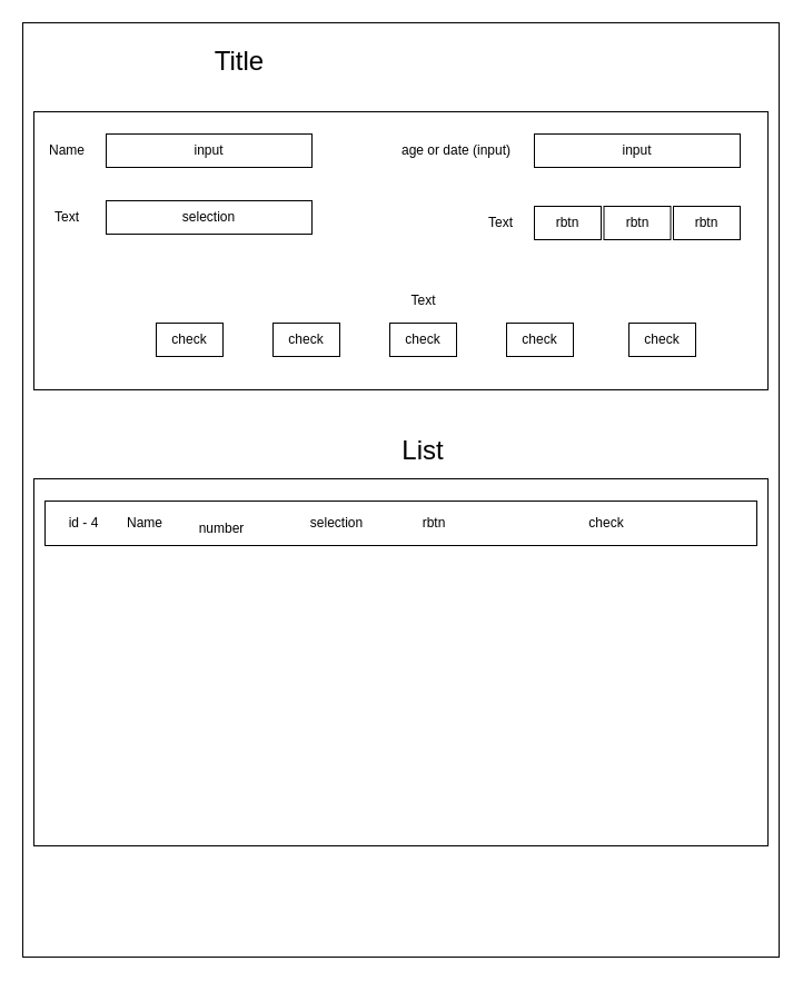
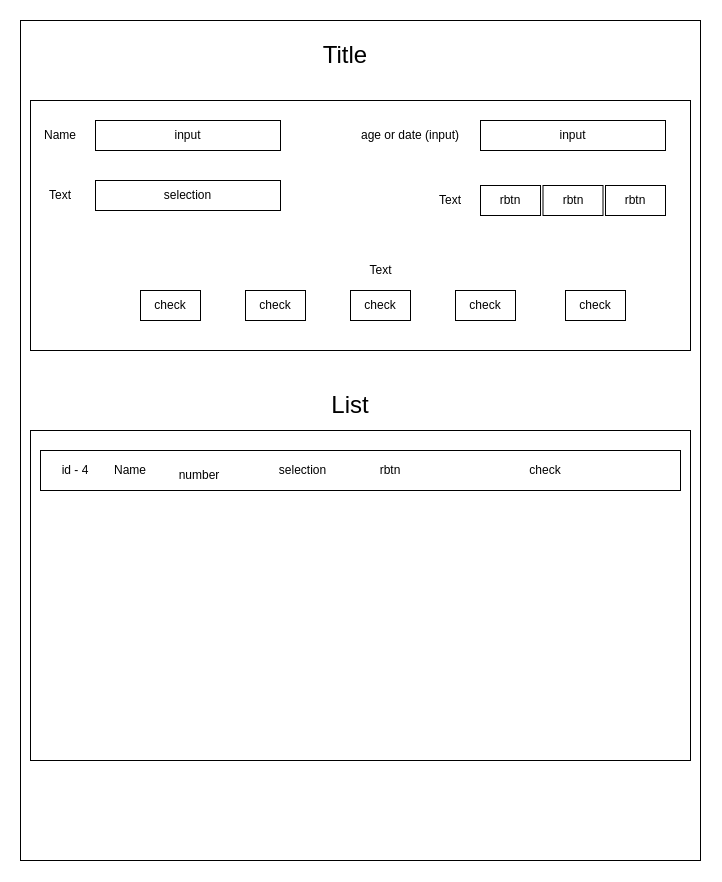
  <mxCell id="0" />
  <mxCell id="1" parent="0" />
  <mxCell id="2" value="" style="rounded=0;whiteSpace=wrap;html=1;" vertex="1" parent="1"><mxGeometry x="20" y="20" width="680" height="840" as="geometry" /></mxCell>
- <mxCell id="3" value="&lt;font style=&quot;font-size: 24px&quot;&gt;Title&lt;/font&gt;" style="text;html=1;strokeColor=none;fillColor=none;align=center;verticalAlign=middle;whiteSpace=wrap;rounded=0;" vertex="1" parent="1"><mxGeometry x="140" y="30" width="150" height="50" as="geometry" /></mxCell>
+ <mxCell id="3" value="&lt;font style=&quot;font-size: 24px&quot;&gt;Title&lt;/font&gt;" style="text;html=1;strokeColor=none;fillColor=none;align=center;verticalAlign=middle;whiteSpace=wrap;rounded=0;" vertex="1" parent="1"><mxGeometry x="270" y="30" width="150" height="50" as="geometry" /></mxCell>
  <mxCell id="4" value="" style="rounded=0;whiteSpace=wrap;html=1;" vertex="1" parent="1"><mxGeometry x="30" y="100" width="660" height="250" as="geometry" /></mxCell>
  <mxCell id="5" value="input" style="rounded=0;whiteSpace=wrap;html=1;" vertex="1" parent="1"><mxGeometry x="95" y="120" width="185" height="30" as="geometry" /></mxCell>
  <mxCell id="6" value="age or date (input)" style="text;html=1;strokeColor=none;fillColor=none;align=center;verticalAlign=middle;whiteSpace=wrap;rounded=0;" vertex="1" parent="1"><mxGeometry x="350" y="125" width="120" height="20" as="geometry" /></mxCell>
  <mxCell id="7" value="input" style="rounded=0;whiteSpace=wrap;html=1;" vertex="1" parent="1"><mxGeometry x="480" y="120" width="185" height="30" as="geometry" /></mxCell>
  <mxCell id="8" value="Name" style="text;html=1;strokeColor=none;fillColor=none;align=center;verticalAlign=middle;whiteSpace=wrap;rounded=0;" vertex="1" parent="1"><mxGeometry x="40" y="125" width="40" height="20" as="geometry" /></mxCell>
  <mxCell id="9" value="selection" style="rounded=0;whiteSpace=wrap;html=1;" vertex="1" parent="1"><mxGeometry x="95" y="180" width="185" height="30" as="geometry" /></mxCell>
  <mxCell id="10" value="Text" style="text;html=1;strokeColor=none;fillColor=none;align=center;verticalAlign=middle;whiteSpace=wrap;rounded=0;" vertex="1" parent="1"><mxGeometry x="40" y="185" width="40" height="20" as="geometry" /></mxCell>
  <mxCell id="11" value="rbtn" style="rounded=0;whiteSpace=wrap;html=1;" vertex="1" parent="1"><mxGeometry x="480" y="185" width="60" height="30" as="geometry" /></mxCell>
  <mxCell id="12" value="rbtn" style="rounded=0;whiteSpace=wrap;html=1;" vertex="1" parent="1"><mxGeometry x="542.5" y="185" width="60" height="30" as="geometry" /></mxCell>
  <mxCell id="13" value="rbtn" style="rounded=0;whiteSpace=wrap;html=1;" vertex="1" parent="1"><mxGeometry x="605" y="185" width="60" height="30" as="geometry" /></mxCell>
  <mxCell id="14" value="Text" style="text;html=1;strokeColor=none;fillColor=none;align=center;verticalAlign=middle;whiteSpace=wrap;rounded=0;" vertex="1" parent="1"><mxGeometry x="430" y="190" width="40" height="20" as="geometry" /></mxCell>
  <mxCell id="15" value="check" style="rounded=0;whiteSpace=wrap;html=1;" vertex="1" parent="1"><mxGeometry x="565" y="290" width="60" height="30" as="geometry" /></mxCell>
  <mxCell id="16" value="check" style="rounded=0;whiteSpace=wrap;html=1;" vertex="1" parent="1"><mxGeometry x="140" y="290" width="60" height="30" as="geometry" /></mxCell>
  <mxCell id="17" value="check" style="rounded=0;whiteSpace=wrap;html=1;" vertex="1" parent="1"><mxGeometry x="245" y="290" width="60" height="30" as="geometry" /></mxCell>
  <mxCell id="18" value="check" style="rounded=0;whiteSpace=wrap;html=1;" vertex="1" parent="1"><mxGeometry x="350" y="290" width="60" height="30" as="geometry" /></mxCell>
  <mxCell id="19" value="check" style="rounded=0;whiteSpace=wrap;html=1;" vertex="1" parent="1"><mxGeometry x="455" y="290" width="60" height="30" as="geometry" /></mxCell>
  <mxCell id="20" value="Text" style="text;html=1;strokeColor=none;fillColor=none;align=center;verticalAlign=middle;whiteSpace=wrap;rounded=0;" vertex="1" parent="1"><mxGeometry x="177.5" y="260" width="405" height="20" as="geometry" /></mxCell>
  <mxCell id="21" value="" style="rounded=0;whiteSpace=wrap;html=1;" vertex="1" parent="1"><mxGeometry x="30" y="430" width="660" height="330" as="geometry" /></mxCell>
- <mxCell id="22" value="&lt;font style=&quot;font-size: 24px&quot;&gt;List&lt;/font&gt;" style="text;html=1;strokeColor=none;fillColor=none;align=center;verticalAlign=middle;whiteSpace=wrap;rounded=0;" vertex="1" parent="1"><mxGeometry x="320" y="390" width="120" height="30" as="geometry" /></mxCell>
+ <mxCell id="22" value="&lt;font style=&quot;font-size: 24px&quot;&gt;List&lt;/font&gt;" style="text;html=1;strokeColor=none;fillColor=none;align=center;verticalAlign=middle;whiteSpace=wrap;rounded=0;" vertex="1" parent="1"><mxGeometry x="290" y="390" width="120" height="30" as="geometry" /></mxCell>
  <mxCell id="23" value="" style="rounded=0;whiteSpace=wrap;html=1;" vertex="1" parent="1"><mxGeometry x="40" y="450" width="640" height="40" as="geometry" /></mxCell>
  <mxCell id="24" value="id - 4" style="text;html=1;strokeColor=none;fillColor=none;align=center;verticalAlign=middle;whiteSpace=wrap;rounded=0;" vertex="1" parent="1"><mxGeometry x="55" y="460" width="40" height="20" as="geometry" /></mxCell>
  <mxCell id="25" value="Name" style="text;html=1;strokeColor=none;fillColor=none;align=center;verticalAlign=middle;whiteSpace=wrap;rounded=0;" vertex="1" parent="1"><mxGeometry x="110" y="460" width="40" height="20" as="geometry" /></mxCell>
  <mxCell id="26" value="number" style="text;html=1;strokeColor=none;fillColor=none;align=center;verticalAlign=middle;whiteSpace=wrap;rounded=0;" vertex="1" parent="1"><mxGeometry x="168" y="465" width="62" height="20" as="geometry" /></mxCell>
  <mxCell id="27" value="selection" style="text;html=1;strokeColor=none;fillColor=none;align=center;verticalAlign=middle;whiteSpace=wrap;rounded=0;" vertex="1" parent="1"><mxGeometry x="265" y="460" width="75" height="20" as="geometry" /></mxCell>
  <mxCell id="28" value="rbtn" style="text;html=1;strokeColor=none;fillColor=none;align=center;verticalAlign=middle;whiteSpace=wrap;rounded=0;" vertex="1" parent="1"><mxGeometry x="370" y="460" width="40" height="20" as="geometry" /></mxCell>
  <mxCell id="29" value="check" style="text;html=1;strokeColor=none;fillColor=none;align=center;verticalAlign=middle;whiteSpace=wrap;rounded=0;" vertex="1" parent="1"><mxGeometry x="440" y="460" width="210" height="20" as="geometry" /></mxCell>
